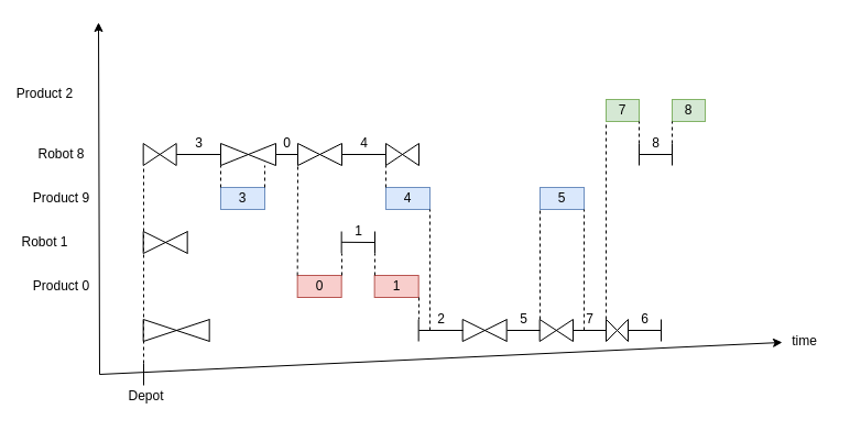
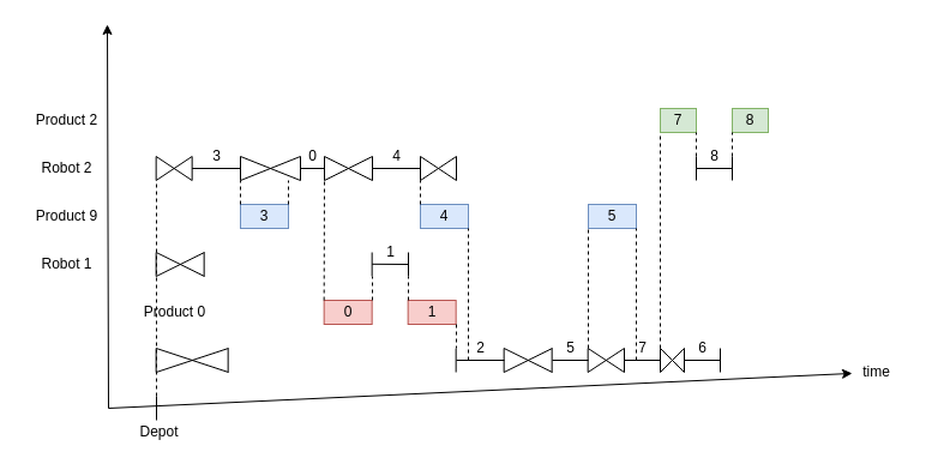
  <mxCell id="0" />
  <mxCell id="1" parent="0" />
  <mxCell id="2" value="" style="endArrow=classic;html=1;" parent="1" edge="1"><mxGeometry width="50" height="50" relative="1" as="geometry"><mxPoint x="90" y="340" as="sourcePoint" /><mxPoint x="89" y="20" as="targetPoint" /></mxGeometry></mxCell>
  <mxCell id="3" value="" style="endArrow=classic;html=1;" parent="1" target="14" edge="1"><mxGeometry width="50" height="50" relative="1" as="geometry"><mxPoint x="90" y="340" as="sourcePoint" /><mxPoint x="610" y="340" as="targetPoint" /></mxGeometry></mxCell>
  <mxCell id="4" value="" style="endArrow=none;html=1;" parent="1" edge="1"><mxGeometry width="50" height="50" relative="1" as="geometry"><mxPoint x="129.67" y="150" as="sourcePoint" /><mxPoint x="129.67" y="130" as="targetPoint" /></mxGeometry></mxCell>
  <mxCell id="5" value="" style="endArrow=none;html=1;" parent="1" edge="1"><mxGeometry width="50" height="50" relative="1" as="geometry"><mxPoint x="159.67" y="150" as="sourcePoint" /><mxPoint x="159.67" y="130" as="targetPoint" /></mxGeometry></mxCell>
  <mxCell id="6" value="" style="endArrow=none;html=1;" parent="1" edge="1"><mxGeometry width="50" height="50" relative="1" as="geometry"><mxPoint x="129.67" y="130" as="sourcePoint" /><mxPoint x="159.67" y="150" as="targetPoint" /></mxGeometry></mxCell>
  <mxCell id="7" value="" style="endArrow=none;html=1;" parent="1" edge="1"><mxGeometry width="50" height="50" relative="1" as="geometry"><mxPoint x="129.67" y="150" as="sourcePoint" /><mxPoint x="159.67" y="130" as="targetPoint" /></mxGeometry></mxCell>
  <mxCell id="8" value="" style="endArrow=none;html=1;" parent="1" edge="1"><mxGeometry width="50" height="50" relative="1" as="geometry"><mxPoint x="159.67" y="140" as="sourcePoint" /><mxPoint x="199.67" y="140" as="targetPoint" /></mxGeometry></mxCell>
  <mxCell id="9" value="" style="endArrow=none;html=1;" parent="1" edge="1"><mxGeometry width="50" height="50" relative="1" as="geometry"><mxPoint x="200" y="150" as="sourcePoint" /><mxPoint x="200" y="130" as="targetPoint" /></mxGeometry></mxCell>
  <mxCell id="10" value="3" style="text;html=1;align=center;verticalAlign=middle;resizable=0;points=[];autosize=1;" parent="1" vertex="1"><mxGeometry x="169.67" y="120" width="20" height="20" as="geometry" /></mxCell>
  <mxCell id="11" value="" style="endArrow=none;html=1;" parent="1" edge="1"><mxGeometry width="50" height="50" relative="1" as="geometry"><mxPoint x="130" y="350" as="sourcePoint" /><mxPoint x="130" y="330" as="targetPoint" /></mxGeometry></mxCell>
  <mxCell id="12" value="Depot" style="text;html=1;align=center;verticalAlign=middle;resizable=0;points=[];autosize=1;" parent="1" vertex="1"><mxGeometry x="107" y="350" width="50" height="20" as="geometry" /></mxCell>
  <mxCell id="13" value="3" style="rounded=0;whiteSpace=wrap;html=1;fillColor=#dae8fc;strokeColor=#6c8ebf;" parent="1" vertex="1"><mxGeometry x="200" y="170" width="40" height="20" as="geometry" /></mxCell>
  <mxCell id="14" value="time" style="text;html=1;align=center;verticalAlign=middle;resizable=0;points=[];autosize=1;" parent="1" vertex="1"><mxGeometry x="710" y="300" width="40" height="20" as="geometry" /></mxCell>
  <mxCell id="15" value="" style="endArrow=none;dashed=1;html=1;exitX=0;exitY=0;exitDx=0;exitDy=0;" parent="1" source="13" edge="1"><mxGeometry width="50" height="50" relative="1" as="geometry"><mxPoint x="200" y="190" as="sourcePoint" /><mxPoint x="200" y="150" as="targetPoint" /></mxGeometry></mxCell>
  <mxCell id="16" value="" style="endArrow=none;dashed=1;html=1;" parent="1" edge="1"><mxGeometry width="50" height="50" relative="1" as="geometry"><mxPoint x="130" y="330" as="sourcePoint" /><mxPoint x="130" y="150" as="targetPoint" /></mxGeometry></mxCell>
  <mxCell id="17" value="" style="endArrow=none;html=1;" parent="1" edge="1"><mxGeometry width="50" height="50" relative="1" as="geometry"><mxPoint x="250" y="150" as="sourcePoint" /><mxPoint x="250" y="130" as="targetPoint" /></mxGeometry></mxCell>
  <mxCell id="18" value="" style="endArrow=none;html=1;" parent="1" edge="1"><mxGeometry width="50" height="50" relative="1" as="geometry"><mxPoint x="200" y="130" as="sourcePoint" /><mxPoint x="250" y="150" as="targetPoint" /></mxGeometry></mxCell>
  <mxCell id="19" value="" style="endArrow=none;html=1;" parent="1" edge="1"><mxGeometry width="50" height="50" relative="1" as="geometry"><mxPoint x="200" y="150" as="sourcePoint" /><mxPoint x="250" y="130" as="targetPoint" /></mxGeometry></mxCell>
  <mxCell id="20" value="" style="endArrow=none;html=1;" parent="1" edge="1"><mxGeometry width="50" height="50" relative="1" as="geometry"><mxPoint x="250" y="140" as="sourcePoint" /><mxPoint x="270" y="140" as="targetPoint" /></mxGeometry></mxCell>
  <mxCell id="21" value="" style="endArrow=none;html=1;" parent="1" edge="1"><mxGeometry width="50" height="50" relative="1" as="geometry"><mxPoint x="270" y="150" as="sourcePoint" /><mxPoint x="270" y="130" as="targetPoint" /></mxGeometry></mxCell>
  <mxCell id="22" value="0" style="text;html=1;align=center;verticalAlign=middle;resizable=0;points=[];autosize=1;" parent="1" vertex="1"><mxGeometry x="249.67" y="120" width="20" height="20" as="geometry" /></mxCell>
  <mxCell id="23" value="0" style="rounded=0;whiteSpace=wrap;html=1;fillColor=#f8cecc;strokeColor=#b85450;" parent="1" vertex="1"><mxGeometry x="269.67" y="250" width="40" height="20" as="geometry" /></mxCell>
- <mxCell id="24" value="&lt;font style=&quot;font-size: 12px&quot;&gt;Product&amp;nbsp;2&lt;/font&gt;" style="text;html=1;align=center;verticalAlign=middle;resizable=0;points=[];autosize=1;" parent="1" vertex="1"><mxGeometry x="5" y="75" width="70" height="20" as="geometry" /></mxCell>
+ <mxCell id="24" value="&lt;font style=&quot;font-size: 12px&quot;&gt;Product&amp;nbsp;2&lt;/font&gt;" style="text;html=1;align=center;verticalAlign=middle;resizable=0;points=[];autosize=1;" parent="1" vertex="1"><mxGeometry x="20" y="90" width="70" height="20" as="geometry" /></mxCell>
  <mxCell id="25" value="&lt;font style=&quot;font-size: 12px&quot;&gt;Product 9&lt;/font&gt;" style="text;html=1;align=center;verticalAlign=middle;resizable=0;points=[];autosize=1;" parent="1" vertex="1"><mxGeometry x="20" y="170" width="70" height="20" as="geometry" /></mxCell>
- <mxCell id="26" value="&lt;font style=&quot;font-size: 12px&quot;&gt;Product 0&lt;/font&gt;" style="text;html=1;align=center;verticalAlign=middle;resizable=0;points=[];autosize=1;" parent="1" vertex="1"><mxGeometry x="20" y="250" width="70" height="20" as="geometry" /></mxCell>
- <mxCell id="27" value="&lt;font style=&quot;font-size: 12px&quot;&gt;Robot 1&lt;/font&gt;" style="text;html=1;align=center;verticalAlign=middle;resizable=0;points=[];autosize=1;" parent="1" vertex="1"><mxGeometry x="10" y="210" width="60" height="20" as="geometry" /></mxCell>
- <mxCell id="28" value="&lt;font style=&quot;font-size: 12px&quot;&gt;Robot 8&lt;/font&gt;" style="text;html=1;align=center;verticalAlign=middle;resizable=0;points=[];autosize=1;" parent="1" vertex="1"><mxGeometry x="25" y="130" width="60" height="20" as="geometry" /></mxCell>
+ <mxCell id="26" value="&lt;font style=&quot;font-size: 12px&quot;&gt;Product 0&lt;/font&gt;" style="text;html=1;align=center;verticalAlign=middle;resizable=0;points=[];autosize=1;" parent="1" vertex="1"><mxGeometry x="110" y="250" width="70" height="20" as="geometry" /></mxCell>
+ <mxCell id="27" value="&lt;font style=&quot;font-size: 12px&quot;&gt;Robot 1&lt;/font&gt;" style="text;html=1;align=center;verticalAlign=middle;resizable=0;points=[];autosize=1;" parent="1" vertex="1"><mxGeometry x="25" y="210" width="60" height="20" as="geometry" /></mxCell>
+ <mxCell id="28" value="&lt;font style=&quot;font-size: 12px&quot;&gt;Robot 2&lt;/font&gt;" style="text;html=1;align=center;verticalAlign=middle;resizable=0;points=[];autosize=1;" parent="1" vertex="1"><mxGeometry x="25" y="130" width="60" height="20" as="geometry" /></mxCell>
  <mxCell id="29" value="" style="endArrow=none;dashed=1;html=1;exitX=0;exitY=0;exitDx=0;exitDy=0;" parent="1" source="23" edge="1"><mxGeometry width="50" height="50" relative="1" as="geometry"><mxPoint x="300" y="200" as="sourcePoint" /><mxPoint x="270" y="150" as="targetPoint" /></mxGeometry></mxCell>
  <mxCell id="30" value="" style="endArrow=none;html=1;" parent="1" edge="1"><mxGeometry width="50" height="50" relative="1" as="geometry"><mxPoint x="129.67" y="230" as="sourcePoint" /><mxPoint x="129.67" y="210" as="targetPoint" /></mxGeometry></mxCell>
  <mxCell id="31" value="" style="endArrow=none;html=1;" parent="1" edge="1"><mxGeometry width="50" height="50" relative="1" as="geometry"><mxPoint x="169.67" y="230" as="sourcePoint" /><mxPoint x="169.67" y="210" as="targetPoint" /></mxGeometry></mxCell>
  <mxCell id="32" value="" style="endArrow=none;html=1;" parent="1" edge="1"><mxGeometry width="50" height="50" relative="1" as="geometry"><mxPoint x="129.67" y="210" as="sourcePoint" /><mxPoint x="170" y="230" as="targetPoint" /></mxGeometry></mxCell>
  <mxCell id="33" value="" style="endArrow=none;html=1;" parent="1" edge="1"><mxGeometry width="50" height="50" relative="1" as="geometry"><mxPoint x="129.67" y="230" as="sourcePoint" /><mxPoint x="170" y="210" as="targetPoint" /></mxGeometry></mxCell>
  <mxCell id="34" value="" style="endArrow=none;html=1;" parent="1" edge="1"><mxGeometry width="50" height="50" relative="1" as="geometry"><mxPoint x="309.67" y="230" as="sourcePoint" /><mxPoint x="309.67" y="210" as="targetPoint" /></mxGeometry></mxCell>
  <mxCell id="35" value="" style="endArrow=none;dashed=1;html=1;" parent="1" edge="1"><mxGeometry width="50" height="50" relative="1" as="geometry"><mxPoint x="310" y="250" as="sourcePoint" /><mxPoint x="310" y="230" as="targetPoint" /></mxGeometry></mxCell>
  <mxCell id="36" value="" style="endArrow=none;html=1;" parent="1" edge="1"><mxGeometry width="50" height="50" relative="1" as="geometry"><mxPoint x="309.67" y="219.8" as="sourcePoint" /><mxPoint x="340" y="220" as="targetPoint" /></mxGeometry></mxCell>
  <mxCell id="37" value="" style="endArrow=none;html=1;" parent="1" edge="1"><mxGeometry width="50" height="50" relative="1" as="geometry"><mxPoint x="340" y="230" as="sourcePoint" /><mxPoint x="340" y="210" as="targetPoint" /></mxGeometry></mxCell>
  <mxCell id="38" value="1" style="text;html=1;align=center;verticalAlign=middle;resizable=0;points=[];autosize=1;" parent="1" vertex="1"><mxGeometry x="314.67" y="200" width="20" height="20" as="geometry" /></mxCell>
  <mxCell id="39" value="1" style="rounded=0;whiteSpace=wrap;html=1;fillColor=#f8cecc;strokeColor=#b85450;" parent="1" vertex="1"><mxGeometry x="339.67" y="250" width="40" height="20" as="geometry" /></mxCell>
  <mxCell id="40" value="" style="endArrow=none;dashed=1;html=1;" parent="1" edge="1"><mxGeometry width="50" height="50" relative="1" as="geometry"><mxPoint x="340" y="250" as="sourcePoint" /><mxPoint x="340" y="230" as="targetPoint" /></mxGeometry></mxCell>
  <mxCell id="41" value="" style="endArrow=none;html=1;" parent="1" edge="1"><mxGeometry width="50" height="50" relative="1" as="geometry"><mxPoint x="270" y="150" as="sourcePoint" /><mxPoint x="310" y="130" as="targetPoint" /></mxGeometry></mxCell>
  <mxCell id="42" value="" style="endArrow=none;html=1;" parent="1" edge="1"><mxGeometry width="50" height="50" relative="1" as="geometry"><mxPoint x="270" y="130" as="sourcePoint" /><mxPoint x="310" y="150" as="targetPoint" /></mxGeometry></mxCell>
  <mxCell id="43" value="" style="endArrow=none;html=1;" parent="1" edge="1"><mxGeometry width="50" height="50" relative="1" as="geometry"><mxPoint x="310" y="150" as="sourcePoint" /><mxPoint x="310" y="130" as="targetPoint" /></mxGeometry></mxCell>
  <mxCell id="44" value="" style="endArrow=none;html=1;" parent="1" edge="1"><mxGeometry width="50" height="50" relative="1" as="geometry"><mxPoint x="310" y="140" as="sourcePoint" /><mxPoint x="350" y="140" as="targetPoint" /></mxGeometry></mxCell>
  <mxCell id="45" value="" style="endArrow=none;html=1;" parent="1" edge="1"><mxGeometry width="50" height="50" relative="1" as="geometry"><mxPoint x="350" y="150" as="sourcePoint" /><mxPoint x="350" y="130" as="targetPoint" /></mxGeometry></mxCell>
  <mxCell id="46" value="4" style="text;html=1;align=center;verticalAlign=middle;resizable=0;points=[];autosize=1;" parent="1" vertex="1"><mxGeometry x="319.67" y="120" width="20" height="20" as="geometry" /></mxCell>
  <mxCell id="47" value="4" style="rounded=0;whiteSpace=wrap;html=1;fillColor=#dae8fc;strokeColor=#6c8ebf;" parent="1" vertex="1"><mxGeometry x="350" y="170" width="40" height="20" as="geometry" /></mxCell>
  <mxCell id="48" value="" style="endArrow=none;dashed=1;html=1;exitX=0;exitY=0;exitDx=0;exitDy=0;" parent="1" source="47" edge="1"><mxGeometry width="50" height="50" relative="1" as="geometry"><mxPoint x="320" y="180" as="sourcePoint" /><mxPoint x="350" y="150" as="targetPoint" /></mxGeometry></mxCell>
  <mxCell id="49" value="" style="endArrow=none;html=1;" parent="1" edge="1"><mxGeometry width="50" height="50" relative="1" as="geometry"><mxPoint x="129.67" y="310" as="sourcePoint" /><mxPoint x="129.67" y="290" as="targetPoint" /></mxGeometry></mxCell>
  <mxCell id="50" value="" style="endArrow=none;html=1;" parent="1" edge="1"><mxGeometry width="50" height="50" relative="1" as="geometry"><mxPoint x="189.67" y="310" as="sourcePoint" /><mxPoint x="189.67" y="290" as="targetPoint" /></mxGeometry></mxCell>
  <mxCell id="51" value="" style="endArrow=none;html=1;" parent="1" edge="1"><mxGeometry width="50" height="50" relative="1" as="geometry"><mxPoint x="129.67" y="290" as="sourcePoint" /><mxPoint x="190" y="310" as="targetPoint" /></mxGeometry></mxCell>
  <mxCell id="52" value="" style="endArrow=none;html=1;" parent="1" edge="1"><mxGeometry width="50" height="50" relative="1" as="geometry"><mxPoint x="129.67" y="310" as="sourcePoint" /><mxPoint x="190" y="290" as="targetPoint" /></mxGeometry></mxCell>
  <mxCell id="53" value="" style="endArrow=none;html=1;" parent="1" edge="1"><mxGeometry width="50" height="50" relative="1" as="geometry"><mxPoint x="379.67" y="310" as="sourcePoint" /><mxPoint x="379.67" y="290" as="targetPoint" /></mxGeometry></mxCell>
  <mxCell id="54" value="" style="endArrow=none;html=1;" parent="1" edge="1"><mxGeometry width="50" height="50" relative="1" as="geometry"><mxPoint x="419.67" y="310" as="sourcePoint" /><mxPoint x="419.67" y="290" as="targetPoint" /></mxGeometry></mxCell>
  <mxCell id="55" value="" style="endArrow=none;html=1;" parent="1" edge="1"><mxGeometry width="50" height="50" relative="1" as="geometry"><mxPoint x="380" y="300" as="sourcePoint" /><mxPoint x="420" y="300" as="targetPoint" /></mxGeometry></mxCell>
  <mxCell id="56" value="" style="endArrow=none;dashed=1;html=1;" parent="1" edge="1"><mxGeometry width="50" height="50" relative="1" as="geometry"><mxPoint x="380" y="270" as="sourcePoint" /><mxPoint x="380" y="290" as="targetPoint" /></mxGeometry></mxCell>
  <mxCell id="57" value="2" style="text;html=1;align=center;verticalAlign=middle;resizable=0;points=[];autosize=1;" parent="1" vertex="1"><mxGeometry x="390" y="280" width="20" height="20" as="geometry" /></mxCell>
  <mxCell id="58" value="" style="endArrow=none;html=1;" parent="1" edge="1"><mxGeometry width="50" height="50" relative="1" as="geometry"><mxPoint x="459.67" y="310" as="sourcePoint" /><mxPoint x="459.67" y="290" as="targetPoint" /></mxGeometry></mxCell>
  <mxCell id="59" value="" style="endArrow=none;html=1;" parent="1" edge="1"><mxGeometry width="50" height="50" relative="1" as="geometry"><mxPoint x="419.67" y="290" as="sourcePoint" /><mxPoint x="460" y="310" as="targetPoint" /></mxGeometry></mxCell>
  <mxCell id="60" value="" style="endArrow=none;html=1;" parent="1" edge="1"><mxGeometry width="50" height="50" relative="1" as="geometry"><mxPoint x="419.67" y="310" as="sourcePoint" /><mxPoint x="460" y="290" as="targetPoint" /></mxGeometry></mxCell>
  <mxCell id="61" value="" style="endArrow=none;html=1;" parent="1" edge="1"><mxGeometry width="50" height="50" relative="1" as="geometry"><mxPoint x="460" y="300" as="sourcePoint" /><mxPoint x="490" y="300" as="targetPoint" /></mxGeometry></mxCell>
  <mxCell id="62" value="" style="endArrow=none;html=1;" parent="1" edge="1"><mxGeometry width="50" height="50" relative="1" as="geometry"><mxPoint x="489.67" y="310" as="sourcePoint" /><mxPoint x="489.67" y="290" as="targetPoint" /></mxGeometry></mxCell>
  <mxCell id="63" value="5" style="text;html=1;align=center;verticalAlign=middle;resizable=0;points=[];autosize=1;" parent="1" vertex="1"><mxGeometry x="465" y="280" width="20" height="20" as="geometry" /></mxCell>
  <mxCell id="64" value="5" style="rounded=0;whiteSpace=wrap;html=1;fillColor=#dae8fc;strokeColor=#6c8ebf;" parent="1" vertex="1"><mxGeometry x="490" y="170" width="40" height="20" as="geometry" /></mxCell>
  <mxCell id="65" value="" style="endArrow=none;dashed=1;html=1;entryX=0;entryY=1;entryDx=0;entryDy=0;" parent="1" target="64" edge="1"><mxGeometry width="50" height="50" relative="1" as="geometry"><mxPoint x="490" y="290" as="sourcePoint" /><mxPoint x="280" y="160" as="targetPoint" /></mxGeometry></mxCell>
  <mxCell id="66" value="" style="endArrow=none;dashed=1;html=1;exitX=0;exitY=0;exitDx=0;exitDy=0;" parent="1" edge="1"><mxGeometry width="50" height="50" relative="1" as="geometry"><mxPoint x="240" y="170" as="sourcePoint" /><mxPoint x="240" y="150" as="targetPoint" /></mxGeometry></mxCell>
  <mxCell id="67" value="" style="endArrow=none;dashed=1;html=1;entryX=1;entryY=1;entryDx=0;entryDy=0;" parent="1" target="47" edge="1"><mxGeometry width="50" height="50" relative="1" as="geometry"><mxPoint x="390" y="300" as="sourcePoint" /><mxPoint x="390" y="200" as="targetPoint" /></mxGeometry></mxCell>
  <mxCell id="68" value="" style="endArrow=none;html=1;" parent="1" edge="1"><mxGeometry width="50" height="50" relative="1" as="geometry"><mxPoint x="520" y="310" as="sourcePoint" /><mxPoint x="520" y="290" as="targetPoint" /></mxGeometry></mxCell>
  <mxCell id="69" value="" style="endArrow=none;html=1;" parent="1" edge="1"><mxGeometry width="50" height="50" relative="1" as="geometry"><mxPoint x="489.67" y="290" as="sourcePoint" /><mxPoint x="520" y="310" as="targetPoint" /></mxGeometry></mxCell>
  <mxCell id="70" value="" style="endArrow=none;html=1;" parent="1" edge="1"><mxGeometry width="50" height="50" relative="1" as="geometry"><mxPoint x="489.67" y="310" as="sourcePoint" /><mxPoint x="520" y="290" as="targetPoint" /></mxGeometry></mxCell>
  <mxCell id="71" value="" style="endArrow=none;html=1;" parent="1" edge="1"><mxGeometry width="50" height="50" relative="1" as="geometry"><mxPoint x="520" y="300" as="sourcePoint" /><mxPoint x="550" y="300" as="targetPoint" /></mxGeometry></mxCell>
  <mxCell id="72" value="" style="endArrow=none;html=1;" parent="1" edge="1"><mxGeometry width="50" height="50" relative="1" as="geometry"><mxPoint x="550" y="310" as="sourcePoint" /><mxPoint x="550" y="290" as="targetPoint" /></mxGeometry></mxCell>
  <mxCell id="73" value="7" style="text;html=1;align=center;verticalAlign=middle;resizable=0;points=[];autosize=1;" parent="1" vertex="1"><mxGeometry x="525" y="280" width="20" height="20" as="geometry" /></mxCell>
  <mxCell id="74" value="7" style="rounded=0;whiteSpace=wrap;html=1;fillColor=#d5e8d4;strokeColor=#82b366;" parent="1" vertex="1"><mxGeometry x="550" y="90" width="30" height="20" as="geometry" /></mxCell>
  <mxCell id="75" value="" style="endArrow=none;dashed=1;html=1;entryX=0;entryY=1;entryDx=0;entryDy=0;" parent="1" target="74" edge="1"><mxGeometry width="50" height="50" relative="1" as="geometry"><mxPoint x="550" y="290" as="sourcePoint" /><mxPoint x="580" y="140" as="targetPoint" /></mxGeometry></mxCell>
  <mxCell id="76" value="" style="endArrow=none;dashed=1;html=1;entryX=1;entryY=1;entryDx=0;entryDy=0;" edge="1" parent="1" target="64"><mxGeometry width="50" height="50" relative="1" as="geometry"><mxPoint x="530" y="300" as="sourcePoint" /><mxPoint x="530" y="200" as="targetPoint" /></mxGeometry></mxCell>
  <mxCell id="77" value="" style="endArrow=none;html=1;" edge="1" parent="1"><mxGeometry width="50" height="50" relative="1" as="geometry"><mxPoint x="550" y="310" as="sourcePoint" /><mxPoint x="570" y="290" as="targetPoint" /></mxGeometry></mxCell>
  <mxCell id="78" value="" style="endArrow=none;html=1;" edge="1" parent="1"><mxGeometry width="50" height="50" relative="1" as="geometry"><mxPoint x="550" y="290" as="sourcePoint" /><mxPoint x="570" y="310" as="targetPoint" /></mxGeometry></mxCell>
  <mxCell id="79" value="" style="endArrow=none;html=1;" edge="1" parent="1"><mxGeometry width="50" height="50" relative="1" as="geometry"><mxPoint x="570" y="310" as="sourcePoint" /><mxPoint x="570" y="290" as="targetPoint" /></mxGeometry></mxCell>
  <mxCell id="80" value="" style="endArrow=none;html=1;" edge="1" parent="1"><mxGeometry width="50" height="50" relative="1" as="geometry"><mxPoint x="570" y="300" as="sourcePoint" /><mxPoint x="600" y="300" as="targetPoint" /></mxGeometry></mxCell>
  <mxCell id="81" value="" style="endArrow=none;html=1;" edge="1" parent="1"><mxGeometry width="50" height="50" relative="1" as="geometry"><mxPoint x="600" y="310" as="sourcePoint" /><mxPoint x="600" y="290" as="targetPoint" /></mxGeometry></mxCell>
  <mxCell id="82" value="6" style="text;html=1;align=center;verticalAlign=middle;resizable=0;points=[];autosize=1;" vertex="1" parent="1"><mxGeometry x="575" y="280" width="20" height="20" as="geometry" /></mxCell>
  <mxCell id="83" value="" style="endArrow=none;html=1;" edge="1" parent="1"><mxGeometry width="50" height="50" relative="1" as="geometry"><mxPoint x="350" y="150" as="sourcePoint" /><mxPoint x="380" y="130" as="targetPoint" /></mxGeometry></mxCell>
  <mxCell id="84" value="" style="endArrow=none;html=1;" edge="1" parent="1"><mxGeometry width="50" height="50" relative="1" as="geometry"><mxPoint x="380" y="150" as="sourcePoint" /><mxPoint x="350" y="130" as="targetPoint" /></mxGeometry></mxCell>
  <mxCell id="85" value="" style="endArrow=none;html=1;" edge="1" parent="1"><mxGeometry width="50" height="50" relative="1" as="geometry"><mxPoint x="380" y="150" as="sourcePoint" /><mxPoint x="380" y="130" as="targetPoint" /></mxGeometry></mxCell>
  <mxCell id="86" value="" style="endArrow=none;html=1;" edge="1" parent="1"><mxGeometry width="50" height="50" relative="1" as="geometry"><mxPoint x="580" y="150" as="sourcePoint" /><mxPoint x="580" y="130" as="targetPoint" /></mxGeometry></mxCell>
  <mxCell id="87" value="" style="endArrow=none;html=1;" edge="1" parent="1"><mxGeometry width="50" height="50" relative="1" as="geometry"><mxPoint x="610" y="150" as="sourcePoint" /><mxPoint x="610" y="130" as="targetPoint" /></mxGeometry></mxCell>
  <mxCell id="88" value="" style="endArrow=none;html=1;" edge="1" parent="1"><mxGeometry width="50" height="50" relative="1" as="geometry"><mxPoint x="610" y="140" as="sourcePoint" /><mxPoint x="580" y="140" as="targetPoint" /></mxGeometry></mxCell>
  <mxCell id="89" value="8" style="text;html=1;align=center;verticalAlign=middle;resizable=0;points=[];autosize=1;" vertex="1" parent="1"><mxGeometry x="585" y="120" width="20" height="20" as="geometry" /></mxCell>
  <mxCell id="90" value="8" style="rounded=0;whiteSpace=wrap;html=1;fillColor=#d5e8d4;strokeColor=#82b366;" vertex="1" parent="1"><mxGeometry x="610" y="90" width="30" height="20" as="geometry" /></mxCell>
  <mxCell id="91" value="" style="endArrow=none;dashed=1;html=1;entryX=1;entryY=1;entryDx=0;entryDy=0;" edge="1" parent="1" target="74"><mxGeometry width="50" height="50" relative="1" as="geometry"><mxPoint x="580" y="130" as="sourcePoint" /><mxPoint x="560" y="120" as="targetPoint" /></mxGeometry></mxCell>
  <mxCell id="92" value="" style="endArrow=none;dashed=1;html=1;entryX=0;entryY=1;entryDx=0;entryDy=0;" edge="1" parent="1" target="90"><mxGeometry width="50" height="50" relative="1" as="geometry"><mxPoint x="610" y="130" as="sourcePoint" /><mxPoint x="620" y="120" as="targetPoint" /></mxGeometry></mxCell>
